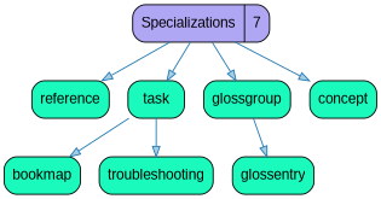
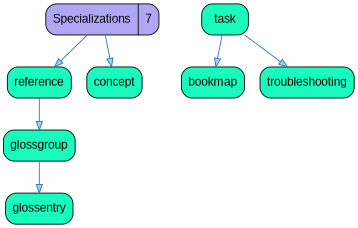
  strict digraph {
    fontname="Liberation Sans"
    node [fillcolor="#1AFABC" fontname="Liberation Sans" shape=Mrecord style=filled]
    edge [color="#1f78b4" fillcolor="#a6cee3" fontname="Liberation Sans"]
    n1 [fillcolor="#AFA7F4" label="Specializations | 7"]
    n2 [label=reference]
    n3 [label=task]
    n4 [label=glossgroup]
    n5 [label=concept]
    n6 [label=bookmap]
    n7 [label=troubleshooting]
    n8 [label=glossentry]
    n1 -> n2
-   n1 -> n3
-   n1 -> n4
+   n2 -> n4
    n1 -> n5
    n3 -> n6
    n3 -> n7
    n4 -> n8
  }
